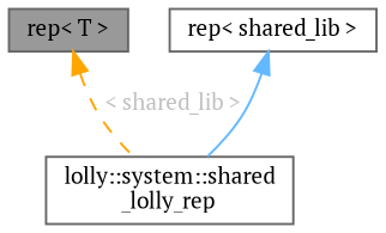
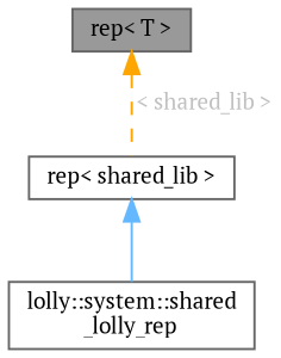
  digraph {
    fontname="PT Serif"
    node [color=gray40 fillcolor=white fontname="PT Serif" fontsize=10 shape=box style=filled]
    edge [dir=back fontname="PT Serif" fontsize=10 labelfontname=Helvetica labelfontsize=10]
    n1 [fillcolor=grey60 fontcolor=black height=0.2 label="rep\< T \>" width=0.4]
    n2 [height=0.2 label="rep\< shared_lib \>" width=0.4]
    n3 [height=0.2 label="lolly::system::shared\l_lolly_rep" width=0.4]
-   n1 -> n3 [color=orange fontcolor=grey label=" \< shared_lib \>" style=dashed]
+   n1 -> n2 [color=orange fontcolor=grey label=" \< shared_lib \>" style=dashed]
    n2 -> n3 [color=steelblue1 style=solid]
  }
